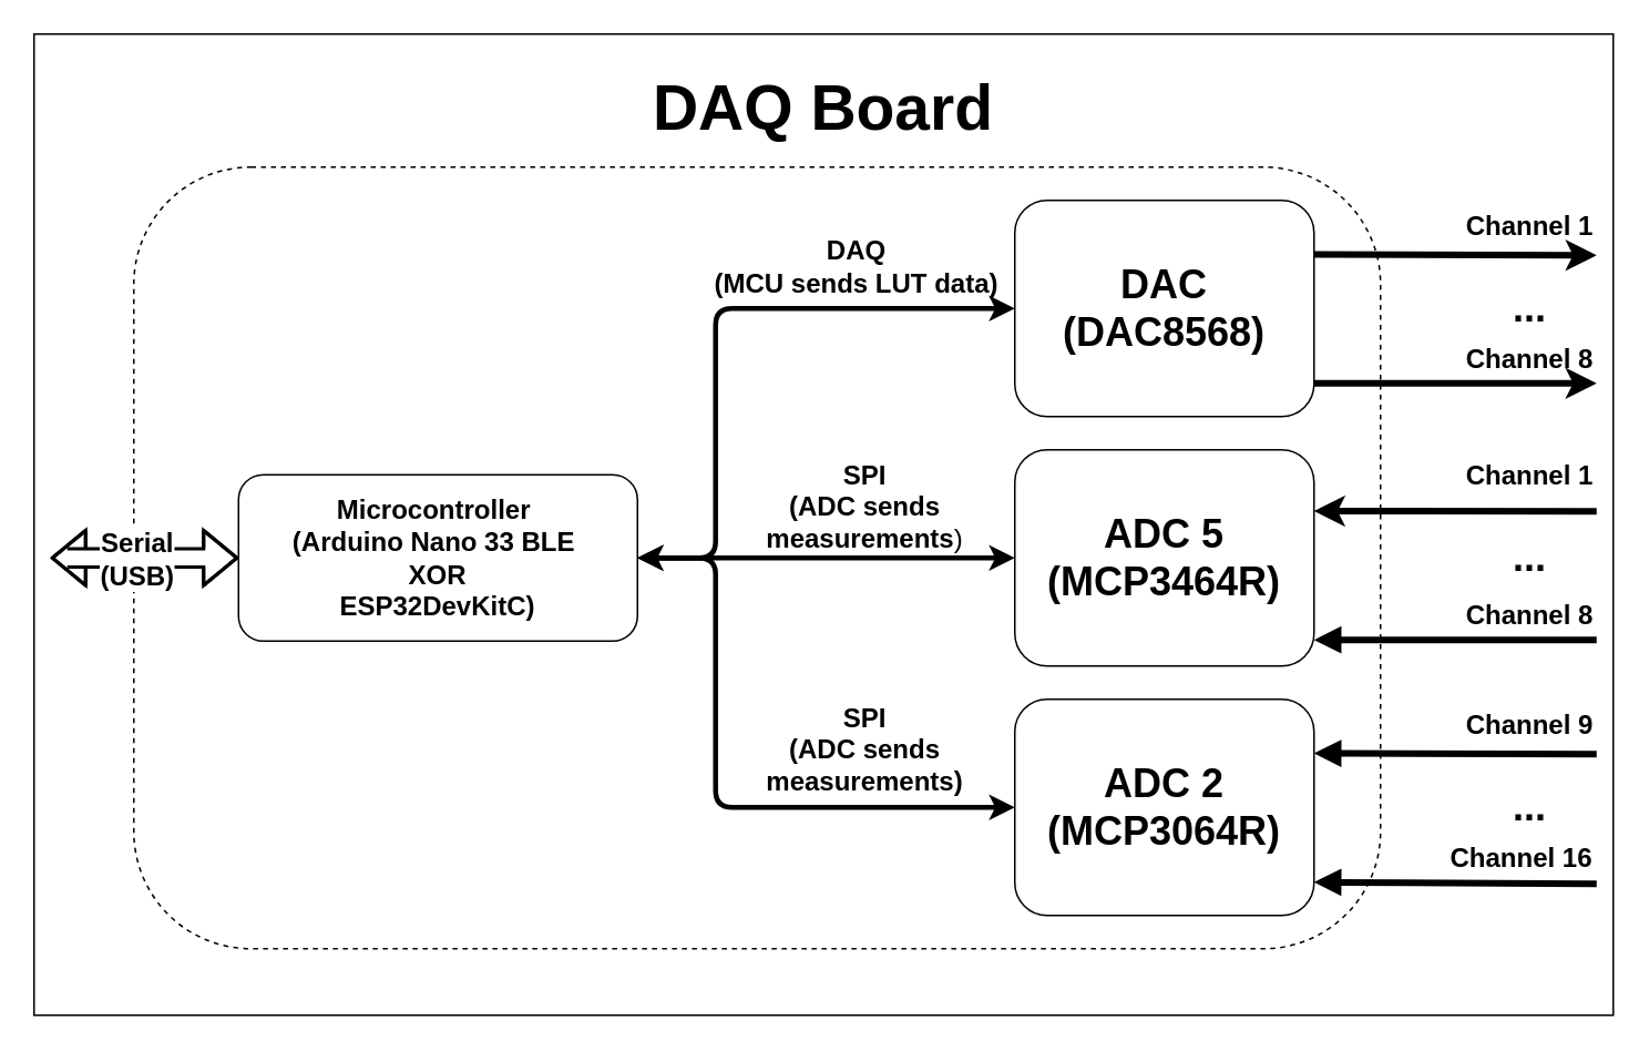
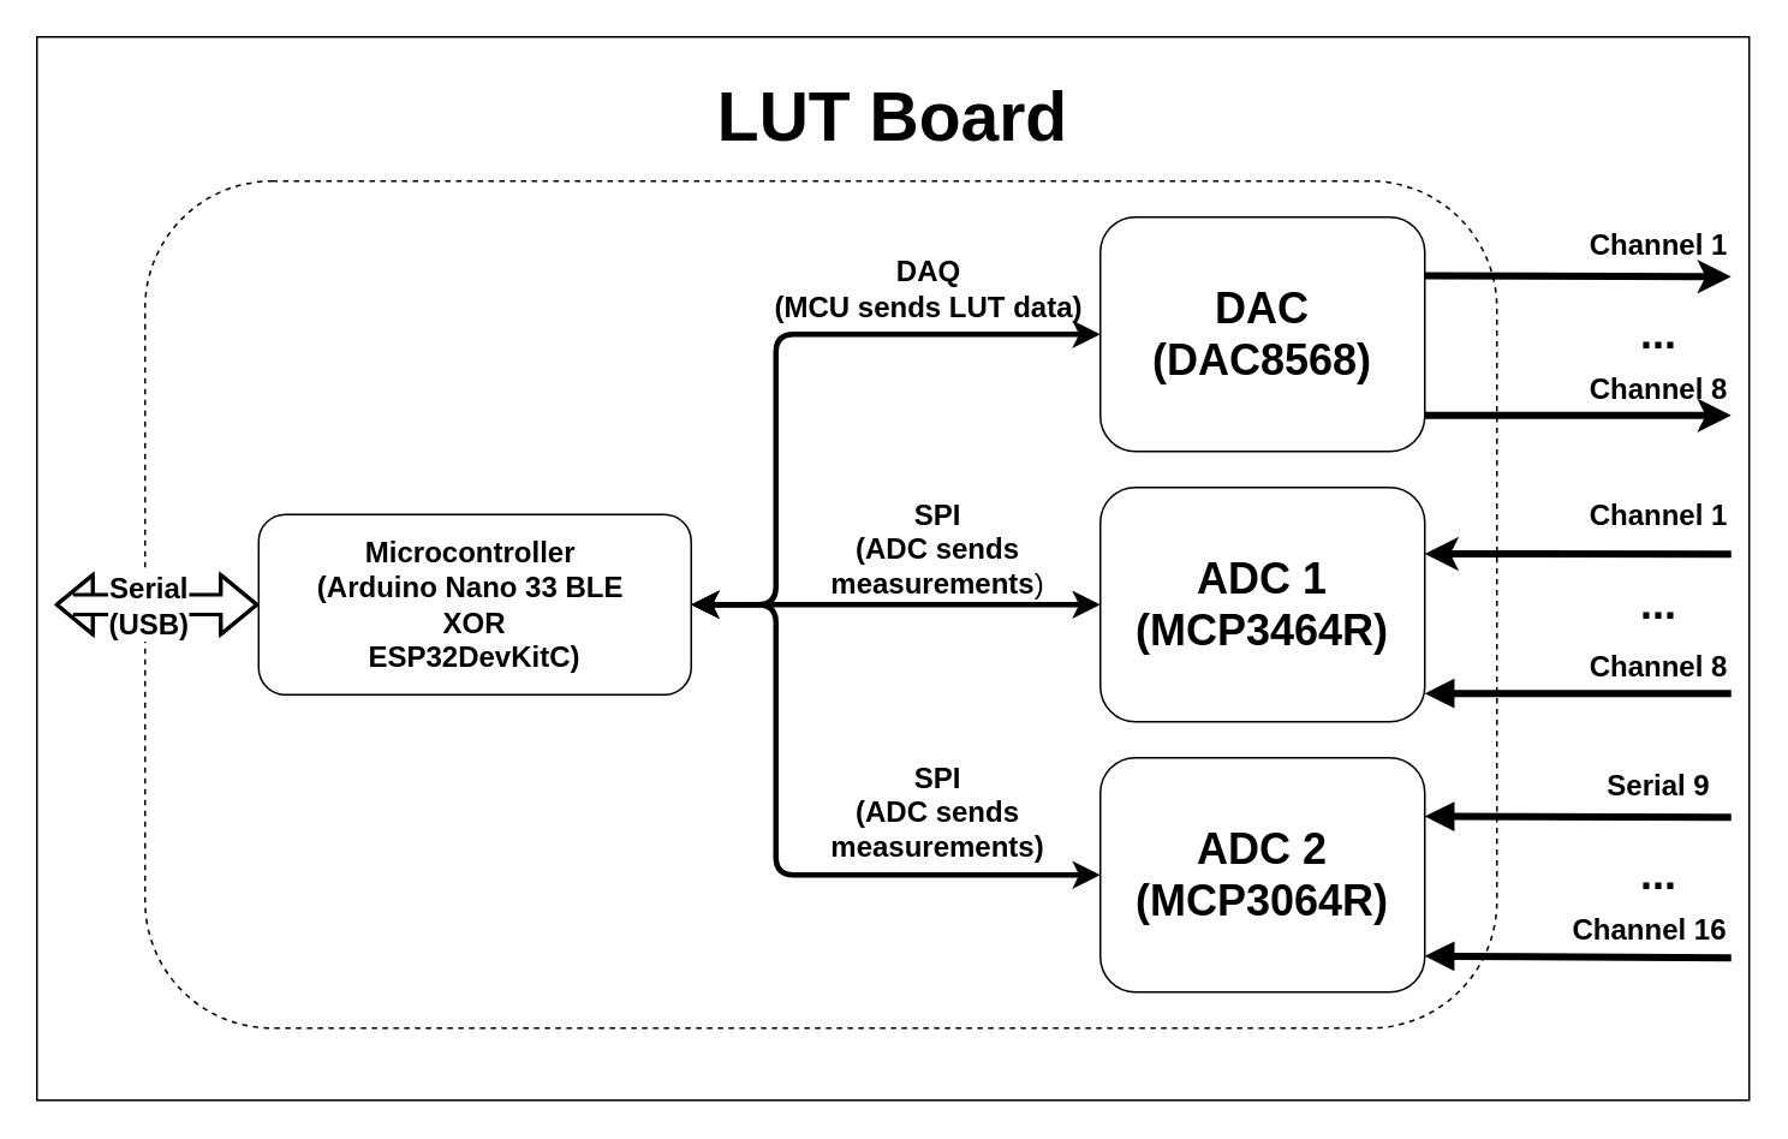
  <mxCell id="0" />
  <mxCell id="1" parent="0" />
  <mxCell id="2" value="" style="rounded=0;whiteSpace=wrap;html=1;fontSize=24;" vertex="1" parent="1"><mxGeometry x="20" y="20" width="950" height="590" as="geometry" /></mxCell>
  <mxCell id="3" value="" style="rounded=1;whiteSpace=wrap;html=1;fontSize=24;dashed=1;" vertex="1" parent="1"><mxGeometry x="80" y="100" width="750" height="470" as="geometry" /></mxCell>
  <mxCell id="4" value="&lt;b style=&quot;font-size: 16px;&quot;&gt;Microcontroller&amp;nbsp;&lt;br&gt;(Arduino Nano 33 BLE&amp;nbsp;&lt;br&gt;XOR&lt;br&gt;ESP32DevKitC)&lt;/b&gt;" style="rounded=1;whiteSpace=wrap;html=1;" vertex="1" parent="1"><mxGeometry x="143" y="285" width="240" height="100" as="geometry" /></mxCell>
  <mxCell id="5" value="" style="shape=flexArrow;endArrow=classic;startArrow=classic;html=1;rounded=0;fontSize=16;entryX=0;entryY=0.5;entryDx=0;entryDy=0;strokeWidth=2;" edge="1" parent="1" target="4"><mxGeometry width="100" height="100" relative="1" as="geometry"><mxPoint x="30" y="335" as="sourcePoint" /><mxPoint x="80" y="345" as="targetPoint" /><Array as="points"><mxPoint x="40" y="335" /></Array></mxGeometry></mxCell>
  <mxCell id="6" value="&lt;b&gt;Serial&lt;br&gt;(USB)&lt;/b&gt;" style="edgeLabel;html=1;align=center;verticalAlign=middle;resizable=0;points=[];fontSize=16;" vertex="1" connectable="0" parent="5"><mxGeometry x="0.109" y="-1" relative="1" as="geometry"><mxPoint x="-12" y="-1" as="offset" /></mxGeometry></mxCell>
  <mxCell id="7" value="&lt;font style=&quot;font-size: 24px;&quot;&gt;&lt;b&gt;DAC&lt;/b&gt;&lt;b&gt;&lt;br&gt;(DAC8568)&lt;br&gt;&lt;/b&gt;&lt;/font&gt;" style="rounded=1;whiteSpace=wrap;html=1;fontSize=16;" vertex="1" parent="1"><mxGeometry x="610" y="120" width="180" height="130" as="geometry" /></mxCell>
- <mxCell id="8" value="&lt;font style=&quot;font-size: 24px;&quot;&gt;&lt;b&gt;ADC 5&lt;/b&gt;&lt;b&gt;&lt;br&gt;(MCP3464R)&lt;br&gt;&lt;/b&gt;&lt;/font&gt;" style="rounded=1;whiteSpace=wrap;html=1;fontSize=16;" vertex="1" parent="1"><mxGeometry x="610" y="270" width="180" height="130" as="geometry" /></mxCell>
+ <mxCell id="8" value="&lt;font style=&quot;font-size: 24px;&quot;&gt;&lt;b&gt;ADC 1&lt;/b&gt;&lt;b&gt;&lt;br&gt;(MCP3464R)&lt;br&gt;&lt;/b&gt;&lt;/font&gt;" style="rounded=1;whiteSpace=wrap;html=1;fontSize=16;" vertex="1" parent="1"><mxGeometry x="610" y="270" width="180" height="130" as="geometry" /></mxCell>
  <mxCell id="9" value="&lt;font style=&quot;font-size: 24px;&quot;&gt;&lt;b&gt;ADC 2&lt;br&gt;&lt;/b&gt;&lt;b&gt;(MCP3064R)&lt;br&gt;&lt;/b&gt;&lt;/font&gt;" style="rounded=1;whiteSpace=wrap;html=1;fontSize=16;" vertex="1" parent="1"><mxGeometry x="610" y="420" width="180" height="130" as="geometry" /></mxCell>
  <mxCell id="10" value="" style="endArrow=classic;startArrow=classic;html=1;rounded=1;fontSize=16;exitX=1;exitY=0.5;exitDx=0;exitDy=0;entryX=0;entryY=0.5;entryDx=0;entryDy=0;strokeWidth=3;" edge="1" parent="1" source="4" target="7"><mxGeometry width="50" height="50" relative="1" as="geometry"><mxPoint x="410" y="460" as="sourcePoint" /><mxPoint x="460" y="410" as="targetPoint" /><Array as="points"><mxPoint x="430" y="335" /><mxPoint x="430" y="280" /><mxPoint x="430" y="185" /></Array></mxGeometry></mxCell>
  <mxCell id="11" value="" style="endArrow=classic;startArrow=classic;html=1;rounded=1;fontSize=16;exitX=1;exitY=0.5;exitDx=0;exitDy=0;entryX=0;entryY=0.5;entryDx=0;entryDy=0;strokeWidth=3;" edge="1" parent="1" source="4" target="8"><mxGeometry width="50" height="50" relative="1" as="geometry"><mxPoint x="410" y="410" as="sourcePoint" /><mxPoint x="460" y="360" as="targetPoint" /></mxGeometry></mxCell>
  <mxCell id="12" value="" style="endArrow=classic;startArrow=classic;html=1;rounded=1;fontSize=16;exitX=1;exitY=0.5;exitDx=0;exitDy=0;entryX=0;entryY=0.5;entryDx=0;entryDy=0;strokeWidth=3;" edge="1" parent="1" source="4" target="9"><mxGeometry width="50" height="50" relative="1" as="geometry"><mxPoint x="400" y="440" as="sourcePoint" /><mxPoint x="450" y="390" as="targetPoint" /><Array as="points"><mxPoint x="430" y="335" /><mxPoint x="430" y="485" /></Array></mxGeometry></mxCell>
  <mxCell id="13" value="&lt;b&gt;DAQ&lt;br&gt;(MCU sends LUT data)&lt;/b&gt;" style="text;html=1;strokeColor=none;fillColor=none;align=center;verticalAlign=middle;whiteSpace=wrap;rounded=0;fontSize=16;" vertex="1" parent="1"><mxGeometry x="420" y="140" width="190" height="40" as="geometry" /></mxCell>
  <mxCell id="14" value="&lt;b&gt;SPI&lt;br&gt;(ADC sends measurements&lt;/b&gt;)" style="text;html=1;strokeColor=none;fillColor=none;align=center;verticalAlign=middle;whiteSpace=wrap;rounded=0;fontSize=16;" vertex="1" parent="1"><mxGeometry x="440" y="284.31" width="160" height="40" as="geometry" /></mxCell>
  <mxCell id="15" value="SPI&lt;br&gt;(ADC sends measurements)" style="text;html=1;strokeColor=none;fillColor=none;align=center;verticalAlign=middle;whiteSpace=wrap;rounded=0;fontSize=16;fontStyle=1" vertex="1" parent="1"><mxGeometry x="440" y="430" width="160" height="40" as="geometry" /></mxCell>
  <mxCell id="16" value="" style="endArrow=classic;html=1;rounded=0;fontSize=16;exitX=1;exitY=0.25;exitDx=0;exitDy=0;strokeWidth=4;" edge="1" parent="1" source="7"><mxGeometry width="50" height="50" relative="1" as="geometry"><mxPoint x="820" y="210" as="sourcePoint" /><mxPoint x="960" y="153" as="targetPoint" /></mxGeometry></mxCell>
  <mxCell id="17" value="Channel 1" style="text;html=1;strokeColor=none;fillColor=none;align=center;verticalAlign=middle;whiteSpace=wrap;rounded=0;fontSize=16;fontStyle=1" vertex="1" parent="1"><mxGeometry x="880" y="120" width="80" height="30" as="geometry" /></mxCell>
  <mxCell id="18" value="" style="endArrow=classic;html=1;rounded=0;fontSize=16;exitX=1;exitY=0.25;exitDx=0;exitDy=0;strokeWidth=4;" edge="1" parent="1"><mxGeometry width="50" height="50" relative="1" as="geometry"><mxPoint x="790" y="230" as="sourcePoint" /><mxPoint x="960" y="230" as="targetPoint" /></mxGeometry></mxCell>
  <mxCell id="19" value="Channel 8" style="text;html=1;strokeColor=none;fillColor=none;align=center;verticalAlign=middle;whiteSpace=wrap;rounded=0;fontSize=16;fontStyle=1" vertex="1" parent="1"><mxGeometry x="880" y="200" width="80" height="30" as="geometry" /></mxCell>
  <mxCell id="20" value="&lt;font style=&quot;font-size: 24px;&quot;&gt;&lt;b&gt;...&lt;/b&gt;&lt;/font&gt;" style="text;html=1;strokeColor=none;fillColor=none;align=center;verticalAlign=middle;whiteSpace=wrap;rounded=0;fontSize=16;" vertex="1" parent="1"><mxGeometry x="890" y="170" width="60" height="30" as="geometry" /></mxCell>
  <mxCell id="21" value="" style="endArrow=none;html=1;rounded=0;fontSize=16;exitX=1;exitY=0.25;exitDx=0;exitDy=0;strokeWidth=4;startArrow=classic;startFill=1;endFill=0;" edge="1" parent="1"><mxGeometry width="50" height="50" relative="1" as="geometry"><mxPoint x="790" y="306.81" as="sourcePoint" /><mxPoint x="960" y="307" as="targetPoint" /></mxGeometry></mxCell>
  <mxCell id="22" value="Channel 1" style="text;html=1;strokeColor=none;fillColor=none;align=center;verticalAlign=middle;whiteSpace=wrap;rounded=0;fontSize=16;fontStyle=1" vertex="1" parent="1"><mxGeometry x="880" y="270" width="80" height="30" as="geometry" /></mxCell>
  <mxCell id="23" value="" style="endArrow=none;html=1;rounded=0;fontSize=16;exitX=1;exitY=0.25;exitDx=0;exitDy=0;strokeWidth=4;startArrow=block;startFill=1;endFill=0;entryX=1;entryY=1;entryDx=0;entryDy=0;" edge="1" parent="1" target="24"><mxGeometry width="50" height="50" relative="1" as="geometry"><mxPoint x="790" y="384.31" as="sourcePoint" /><mxPoint x="870" y="384.81" as="targetPoint" /></mxGeometry></mxCell>
  <mxCell id="24" value="Channel 8" style="text;html=1;strokeColor=none;fillColor=none;align=center;verticalAlign=middle;whiteSpace=wrap;rounded=0;fontSize=16;fontStyle=1" vertex="1" parent="1"><mxGeometry x="880" y="354.31" width="80" height="30" as="geometry" /></mxCell>
  <mxCell id="25" value="&lt;font style=&quot;font-size: 24px;&quot;&gt;&lt;b&gt;...&lt;/b&gt;&lt;/font&gt;" style="text;html=1;strokeColor=none;fillColor=none;align=center;verticalAlign=middle;whiteSpace=wrap;rounded=0;fontSize=16;" vertex="1" parent="1"><mxGeometry x="890" y="322.84" width="60" height="24.31" as="geometry" /></mxCell>
  <mxCell id="26" value="" style="endArrow=none;html=1;rounded=0;fontSize=16;exitX=1;exitY=0.25;exitDx=0;exitDy=0;strokeWidth=4;startArrow=block;startFill=1;endFill=0;" edge="1" parent="1"><mxGeometry width="50" height="50" relative="1" as="geometry"><mxPoint x="790" y="452.5" as="sourcePoint" /><mxPoint x="960" y="453" as="targetPoint" /></mxGeometry></mxCell>
- <mxCell id="27" value="Channel 9" style="text;html=1;strokeColor=none;fillColor=none;align=center;verticalAlign=middle;whiteSpace=wrap;rounded=0;fontSize=16;fontStyle=1" vertex="1" parent="1"><mxGeometry x="880" y="420" width="80" height="30" as="geometry" /></mxCell>
+ <mxCell id="27" value="Serial 9" style="text;html=1;strokeColor=none;fillColor=none;align=center;verticalAlign=middle;whiteSpace=wrap;rounded=0;fontSize=16;fontStyle=1" vertex="1" parent="1"><mxGeometry x="880" y="420" width="80" height="30" as="geometry" /></mxCell>
  <mxCell id="28" value="" style="endArrow=none;html=1;rounded=0;fontSize=16;exitX=1;exitY=0.25;exitDx=0;exitDy=0;strokeWidth=4;startArrow=block;startFill=1;endFill=0;" edge="1" parent="1"><mxGeometry width="50" height="50" relative="1" as="geometry"><mxPoint x="790" y="530" as="sourcePoint" /><mxPoint x="960" y="531" as="targetPoint" /></mxGeometry></mxCell>
  <mxCell id="29" value="Channel 16" style="text;html=1;strokeColor=none;fillColor=none;align=center;verticalAlign=middle;whiteSpace=wrap;rounded=0;fontSize=16;fontStyle=1" vertex="1" parent="1"><mxGeometry x="870" y="500" width="90" height="30" as="geometry" /></mxCell>
  <mxCell id="30" value="&lt;font style=&quot;font-size: 24px;&quot;&gt;&lt;b&gt;...&lt;/b&gt;&lt;/font&gt;" style="text;html=1;strokeColor=none;fillColor=none;align=center;verticalAlign=middle;whiteSpace=wrap;rounded=0;fontSize=16;" vertex="1" parent="1"><mxGeometry x="890" y="470" width="60" height="30" as="geometry" /></mxCell>
- <mxCell id="31" value="&lt;font style=&quot;font-size: 38px;&quot;&gt;&lt;b&gt;DAQ Board&lt;/b&gt;&lt;/font&gt;" style="text;html=1;strokeColor=none;fillColor=none;align=center;verticalAlign=middle;whiteSpace=wrap;rounded=0;fontSize=24;" vertex="1" parent="1"><mxGeometry x="390" y="50" width="210" height="30" as="geometry" /></mxCell>
+ <mxCell id="31" value="&lt;font style=&quot;font-size: 38px;&quot;&gt;&lt;b&gt;LUT Board&lt;/b&gt;&lt;/font&gt;" style="text;html=1;strokeColor=none;fillColor=none;align=center;verticalAlign=middle;whiteSpace=wrap;rounded=0;fontSize=24;" vertex="1" parent="1"><mxGeometry x="390" y="50" width="210" height="30" as="geometry" /></mxCell>
